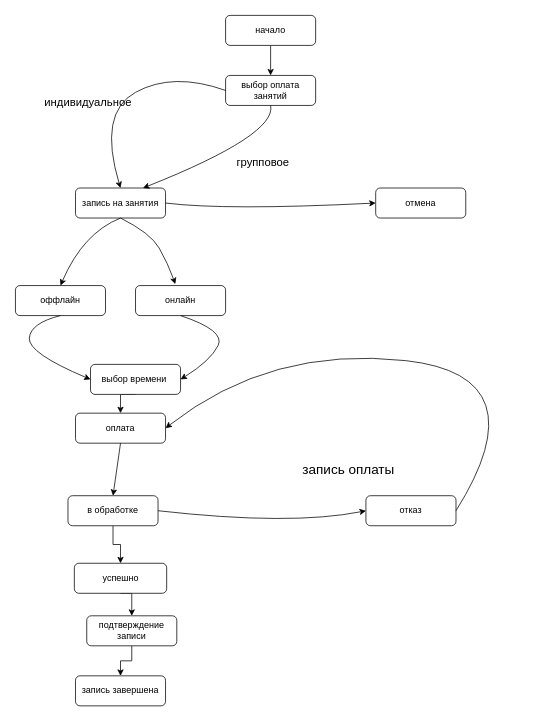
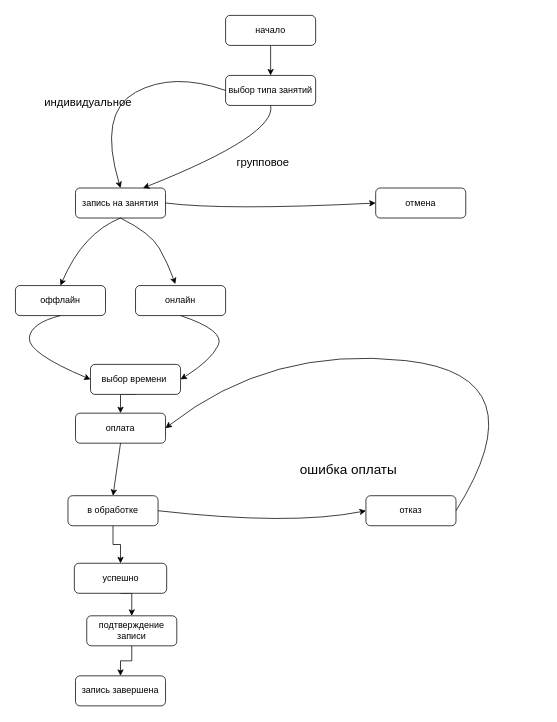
  <mxCell id="0" />
  <mxCell id="1" parent="0" />
  <mxCell id="2" style="edgeStyle=orthogonalEdgeStyle;rounded=0;orthogonalLoop=1;jettySize=auto;html=1;exitX=0.5;exitY=1;exitDx=0;exitDy=0;entryX=0.5;entryY=0;entryDx=0;entryDy=0;" parent="1" source="3" target="4" edge="1"><mxGeometry relative="1" as="geometry" /></mxCell>
  <mxCell id="3" value="начало" style="rounded=1;whiteSpace=wrap;html=1;" parent="1" vertex="1"><mxGeometry x="300" y="20" width="120" height="40" as="geometry" /></mxCell>
- <mxCell id="4" value="выбор оплата занятий" style="rounded=1;whiteSpace=wrap;html=1;" parent="1" vertex="1"><mxGeometry x="300" y="100" width="120" height="40" as="geometry" /></mxCell>
+ <mxCell id="4" value="выбор типа занятий" style="rounded=1;whiteSpace=wrap;html=1;" parent="1" vertex="1"><mxGeometry x="300" y="100" width="120" height="40" as="geometry" /></mxCell>
  <mxCell id="5" value="запись на занятия" style="rounded=1;whiteSpace=wrap;html=1;" parent="1" vertex="1"><mxGeometry x="100" y="250" width="120" height="40" as="geometry" /></mxCell>
  <mxCell id="6" value="" style="curved=1;endArrow=classic;html=1;rounded=0;entryX=0.5;entryY=0;entryDx=0;entryDy=0;exitX=0;exitY=0.5;exitDx=0;exitDy=0;" parent="1" source="4" target="5" edge="1"><mxGeometry width="50" height="50" relative="1" as="geometry"><mxPoint x="230" y="145" as="sourcePoint" /><mxPoint x="280" y="95" as="targetPoint" /><Array as="points"><mxPoint x="230" y="95" /><mxPoint x="130" y="150" /></Array></mxGeometry></mxCell>
  <mxCell id="7" value="" style="curved=1;endArrow=classic;html=1;rounded=0;entryX=0.75;entryY=0;entryDx=0;entryDy=0;exitX=0.5;exitY=1;exitDx=0;exitDy=0;" parent="1" source="4" target="5" edge="1"><mxGeometry width="50" height="50" relative="1" as="geometry"><mxPoint x="366.54" y="140" as="sourcePoint" /><mxPoint x="208.5" y="259" as="targetPoint" /><Array as="points"><mxPoint x="368.5" y="179" /></Array></mxGeometry></mxCell>
  <mxCell id="8" value="&lt;font style=&quot;font-size: 15px;&quot;&gt;индивидуальное&lt;/font&gt;" style="text;html=1;align=center;verticalAlign=middle;whiteSpace=wrap;rounded=0;" parent="1" vertex="1"><mxGeometry x="87" y="120" width="60" height="30" as="geometry" /></mxCell>
  <mxCell id="9" value="&lt;font style=&quot;font-size: 15px;&quot;&gt;групповое&lt;/font&gt;" style="text;html=1;align=center;verticalAlign=middle;whiteSpace=wrap;rounded=0;" parent="1" vertex="1"><mxGeometry x="320" y="200" width="60" height="30" as="geometry" /></mxCell>
  <mxCell id="10" value="оплата" style="rounded=1;whiteSpace=wrap;html=1;" parent="1" vertex="1"><mxGeometry x="100" y="550" width="120" height="40" as="geometry" /></mxCell>
  <mxCell id="11" value="отказ" style="rounded=1;whiteSpace=wrap;html=1;" parent="1" vertex="1"><mxGeometry x="487" y="660" width="120" height="40" as="geometry" /></mxCell>
  <mxCell id="12" value="" style="curved=1;endArrow=classic;html=1;rounded=0;exitX=1;exitY=0.5;exitDx=0;exitDy=0;entryX=1;entryY=0.5;entryDx=0;entryDy=0;" parent="1" source="11" target="10" edge="1"><mxGeometry width="50" height="50" relative="1" as="geometry"><mxPoint x="470" y="440" as="sourcePoint" /><mxPoint x="520" y="390" as="targetPoint" /><Array as="points"><mxPoint x="720" y="500" /><mxPoint x="360" y="460" /></Array></mxGeometry></mxCell>
- <mxCell id="13" value="&lt;font style=&quot;font-size: 18px;&quot;&gt;запись оплаты&lt;/font&gt;" style="text;html=1;align=center;verticalAlign=middle;whiteSpace=wrap;rounded=0;" parent="1" vertex="1"><mxGeometry x="357" y="600" width="214" height="50" as="geometry" /></mxCell>
+ <mxCell id="13" value="&lt;font style=&quot;font-size: 18px;&quot;&gt;ошибка оплаты&lt;/font&gt;" style="text;html=1;align=center;verticalAlign=middle;whiteSpace=wrap;rounded=0;" parent="1" vertex="1"><mxGeometry x="357" y="600" width="214" height="50" as="geometry" /></mxCell>
  <mxCell id="14" value="" style="curved=1;endArrow=classic;html=1;rounded=0;entryX=0.5;entryY=0;entryDx=0;entryDy=0;exitX=0.5;exitY=1;exitDx=0;exitDy=0;" parent="1" source="10" target="19" edge="1"><mxGeometry width="50" height="50" relative="1" as="geometry"><mxPoint x="207" y="680" as="sourcePoint" /><mxPoint x="227" y="640" as="targetPoint" /><Array as="points" /></mxGeometry></mxCell>
  <mxCell id="15" style="edgeStyle=orthogonalEdgeStyle;rounded=0;orthogonalLoop=1;jettySize=auto;html=1;exitX=0.5;exitY=1;exitDx=0;exitDy=0;entryX=0.5;entryY=0;entryDx=0;entryDy=0;" parent="1" source="16" target="17" edge="1"><mxGeometry relative="1" as="geometry" /></mxCell>
  <mxCell id="16" value="подтверждение записи" style="rounded=1;whiteSpace=wrap;html=1;" parent="1" vertex="1"><mxGeometry x="115" y="820" width="120" height="40" as="geometry" /></mxCell>
  <mxCell id="17" value="запись завершена" style="rounded=1;whiteSpace=wrap;html=1;" parent="1" vertex="1"><mxGeometry x="100" y="900" width="120" height="40" as="geometry" /></mxCell>
  <mxCell id="18" style="edgeStyle=orthogonalEdgeStyle;rounded=0;orthogonalLoop=1;jettySize=auto;html=1;exitX=0.5;exitY=1;exitDx=0;exitDy=0;entryX=0.5;entryY=0;entryDx=0;entryDy=0;" edge="1" parent="1" source="19" target="24"><mxGeometry relative="1" as="geometry" /></mxCell>
  <mxCell id="19" value="в обработке" style="rounded=1;whiteSpace=wrap;html=1;" vertex="1" parent="1"><mxGeometry x="90" y="660" width="120" height="40" as="geometry" /></mxCell>
  <mxCell id="20" value="отмена" style="rounded=1;whiteSpace=wrap;html=1;" vertex="1" parent="1"><mxGeometry x="500" y="250" width="120" height="40" as="geometry" /></mxCell>
  <mxCell id="21" value="" style="curved=1;endArrow=classic;html=1;rounded=0;entryX=0;entryY=0.5;entryDx=0;entryDy=0;exitX=1;exitY=0.5;exitDx=0;exitDy=0;" edge="1" parent="1" source="5" target="20"><mxGeometry width="50" height="50" relative="1" as="geometry"><mxPoint x="190" y="370" as="sourcePoint" /><mxPoint x="240" y="320" as="targetPoint" /><Array as="points"><mxPoint x="300" y="280" /></Array></mxGeometry></mxCell>
  <mxCell id="22" value="" style="curved=1;endArrow=classic;html=1;rounded=0;entryX=0;entryY=0.5;entryDx=0;entryDy=0;exitX=1;exitY=0.5;exitDx=0;exitDy=0;" edge="1" parent="1" source="19" target="11"><mxGeometry width="50" height="50" relative="1" as="geometry"><mxPoint x="497" y="590" as="sourcePoint" /><mxPoint x="547" y="540" as="targetPoint" /><Array as="points"><mxPoint x="387" y="700" /></Array></mxGeometry></mxCell>
  <mxCell id="23" style="edgeStyle=orthogonalEdgeStyle;rounded=0;orthogonalLoop=1;jettySize=auto;html=1;exitX=0.5;exitY=1;exitDx=0;exitDy=0;entryX=0.5;entryY=0;entryDx=0;entryDy=0;" edge="1" parent="1" source="24" target="16"><mxGeometry relative="1" as="geometry" /></mxCell>
  <mxCell id="24" value="успешно" style="rounded=1;whiteSpace=wrap;html=1;" vertex="1" parent="1"><mxGeometry x="98.5" y="750" width="123" height="40" as="geometry" /></mxCell>
  <mxCell id="25" value="онлайн" style="rounded=1;whiteSpace=wrap;html=1;" vertex="1" parent="1"><mxGeometry x="180" y="380" width="120" height="40" as="geometry" /></mxCell>
  <mxCell id="26" value="оффлайн" style="rounded=1;whiteSpace=wrap;html=1;" vertex="1" parent="1"><mxGeometry y="380" width="120" height="40" as="geometry" x="20" /></mxCell>
  <mxCell id="27" style="edgeStyle=orthogonalEdgeStyle;rounded=0;orthogonalLoop=1;jettySize=auto;html=1;exitX=0.5;exitY=1;exitDx=0;exitDy=0;entryX=0.5;entryY=0;entryDx=0;entryDy=0;" edge="1" parent="1" source="28" target="10"><mxGeometry relative="1" as="geometry" /></mxCell>
  <mxCell id="28" value="выбор времени&amp;nbsp;" style="rounded=1;whiteSpace=wrap;html=1;" vertex="1" parent="1"><mxGeometry x="120" y="485" width="120" height="40" as="geometry" /></mxCell>
  <mxCell id="29" value="" style="curved=1;endArrow=classic;html=1;rounded=0;entryX=0.5;entryY=0;entryDx=0;entryDy=0;exitX=0.5;exitY=1;exitDx=0;exitDy=0;" edge="1" parent="1" source="5" target="26"><mxGeometry width="50" height="50" relative="1" as="geometry"><mxPoint x="450" y="480" as="sourcePoint" /><mxPoint x="500" y="430" as="targetPoint" /><Array as="points"><mxPoint x="110" y="310" /></Array></mxGeometry></mxCell>
  <mxCell id="30" value="" style="curved=1;endArrow=classic;html=1;rounded=0;entryX=0.442;entryY=-0.05;entryDx=0;entryDy=0;entryPerimeter=0;exitX=0.5;exitY=1;exitDx=0;exitDy=0;" edge="1" parent="1" source="5" target="25"><mxGeometry width="50" height="50" relative="1" as="geometry"><mxPoint x="450" y="480" as="sourcePoint" /><mxPoint x="500" y="430" as="targetPoint" /><Array as="points"><mxPoint x="200" y="310" /><mxPoint x="223" y="350" /></Array></mxGeometry></mxCell>
  <mxCell id="31" value="" style="curved=1;endArrow=classic;html=1;rounded=0;entryX=0;entryY=0.5;entryDx=0;entryDy=0;exitX=0.5;exitY=1;exitDx=0;exitDy=0;" edge="1" parent="1" source="26" target="28"><mxGeometry width="50" height="50" relative="1" as="geometry"><mxPoint x="37" y="520" as="sourcePoint" /><mxPoint x="87" y="470" as="targetPoint" /><Array as="points"><mxPoint x="40" y="430" /><mxPoint x="37" y="470" /></Array></mxGeometry></mxCell>
  <mxCell id="32" value="" style="curved=1;endArrow=classic;html=1;rounded=0;entryX=1;entryY=0.5;entryDx=0;entryDy=0;exitX=0.5;exitY=1;exitDx=0;exitDy=0;" edge="1" parent="1" source="25" target="28"><mxGeometry width="50" height="50" relative="1" as="geometry"><mxPoint x="490" y="620" as="sourcePoint" /><mxPoint x="540" y="570" as="targetPoint" /><Array as="points"><mxPoint x="300" y="440" /><mxPoint x="280" y="480" /></Array></mxGeometry></mxCell>
